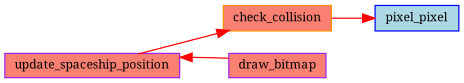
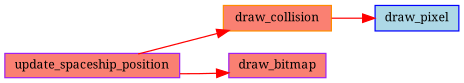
  digraph {
    fontname="Noto Serif"
    rankdir=LR
    node [color=purple fillcolor=salmon fontname="Noto Serif" fontsize=10 shape=record style=filled]
    edge [color=red fontname="Noto Serif" fontsize=10 labelfontname=Helvetica labelfontsize=10 style=solid]
    n1 [fontcolor=black height=0.2 label=update_spaceship_position width=0.4]
-   n2 [color=darkorange height=0.2 label=check_collision width=0.4]
+   n2 [color=darkorange height=0.2 label=draw_collision width=0.4]
    n3 [height=0.2 label=draw_bitmap width=0.4]
-   n4 [color=blue fillcolor=lightblue height=0.2 label=pixel_pixel width=0.4]
+   n4 [color=blue fillcolor=lightblue height=0.2 label=draw_pixel width=0.4]
    n1 -> n2
-   n3 -> n1
+   n1 -> n3
    n2 -> n4
  }
